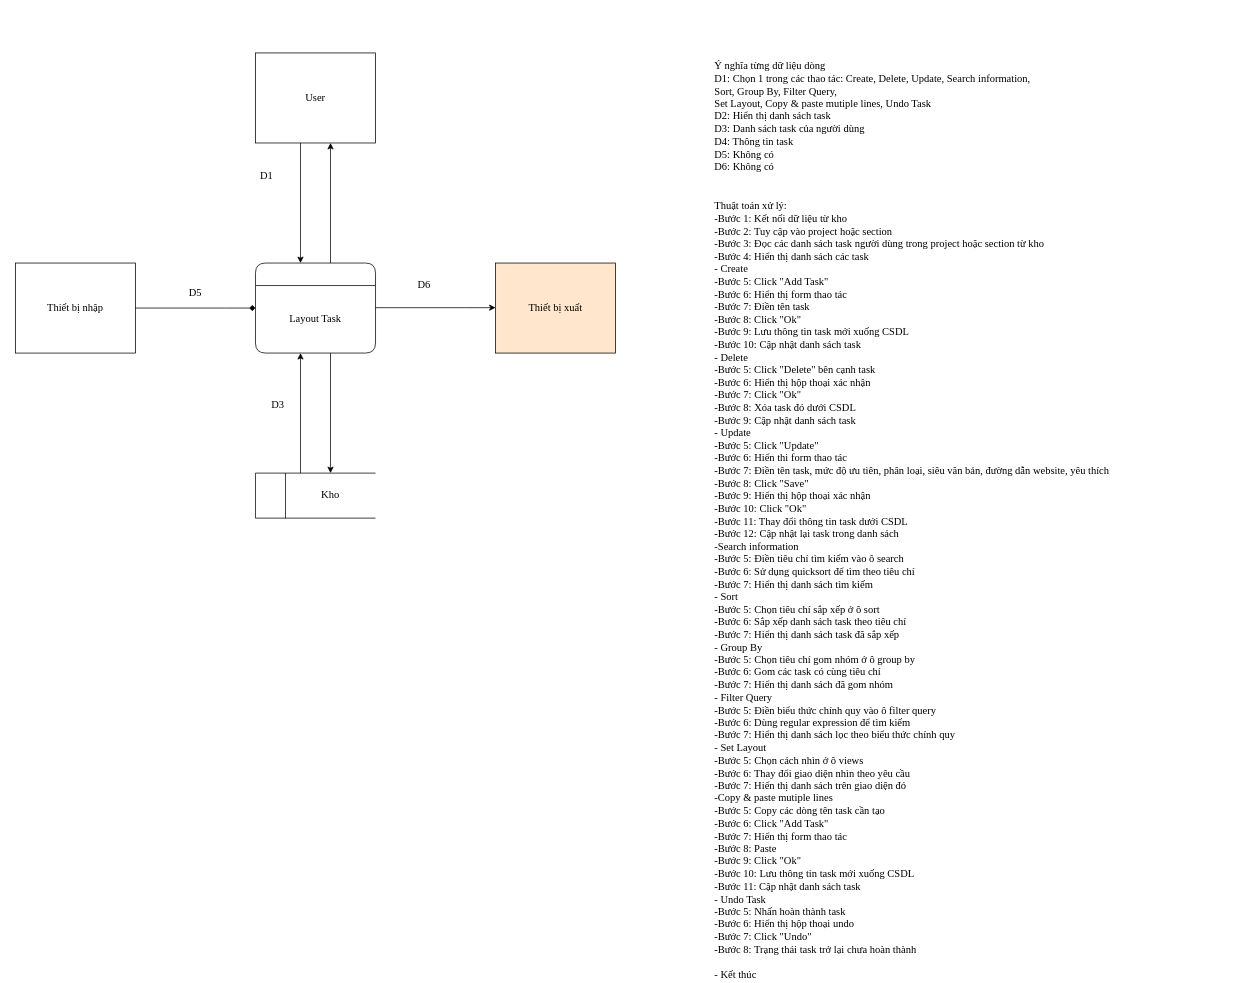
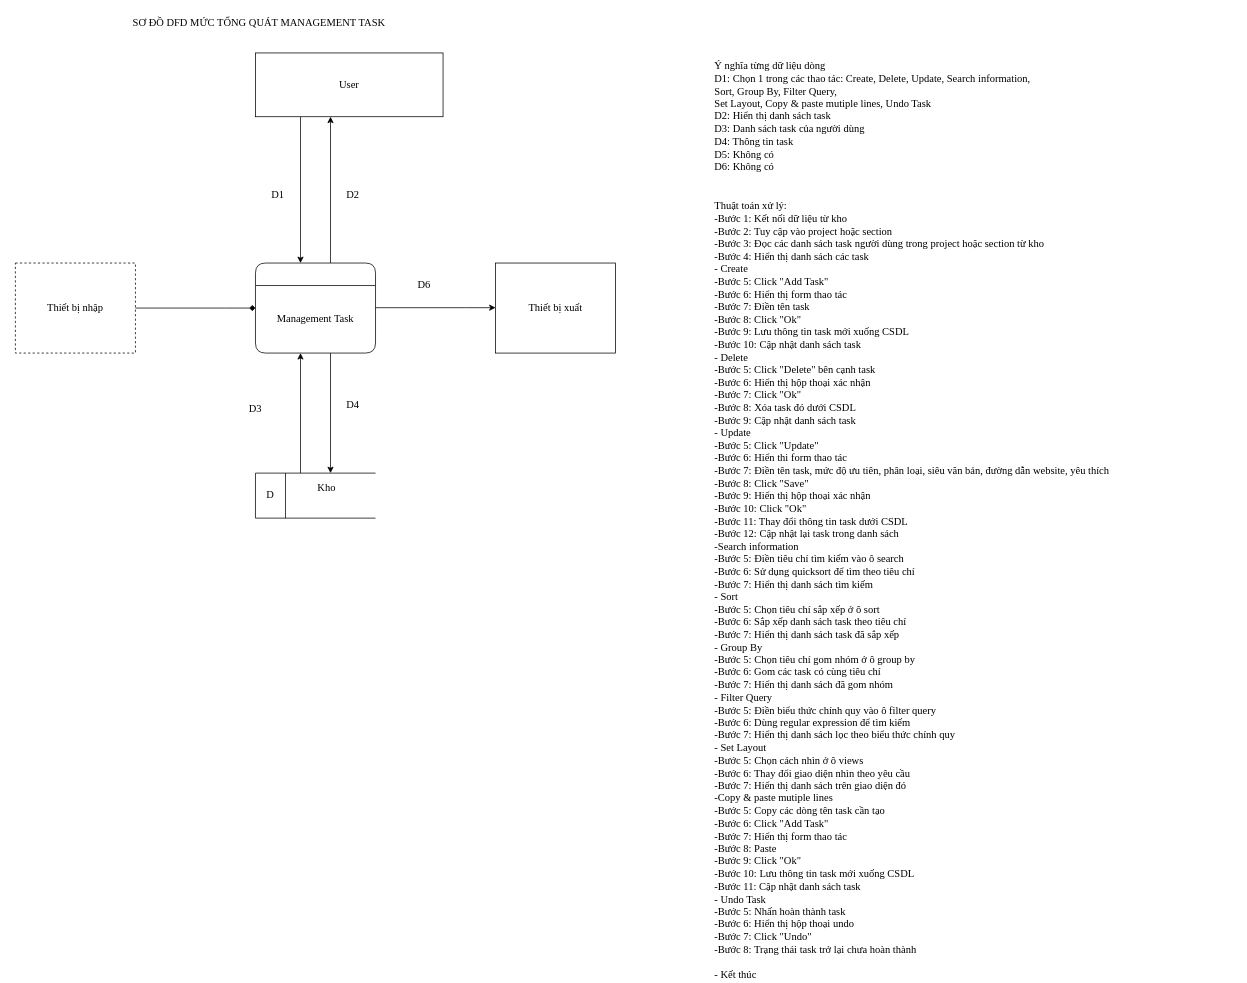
  <mxCell id="0" />
  <mxCell id="1" parent="0" />
+ <mxCell id="2" value="SƠ ĐỒ DFD MỨC TỔNG QUÁT MANAGEMENT TASK" style="text;html=1;strokeColor=none;fillColor=none;align=center;verticalAlign=middle;whiteSpace=wrap;rounded=0;fontFamily=Verdana;fontSize=14;" parent="1" vertex="1"><mxGeometry x="150" y="20" width="390" height="20" as="geometry" /></mxCell>
  <mxCell id="3" style="edgeStyle=orthogonalEdgeStyle;rounded=0;orthogonalLoop=1;jettySize=auto;html=1;" parent="1" source="4" target="7" edge="1"><mxGeometry relative="1" as="geometry"><mxPoint x="440" y="210" as="targetPoint" /><Array as="points"><mxPoint x="440" y="270" /><mxPoint x="440" y="270" /></Array></mxGeometry></mxCell>
  <mxCell id="4" value="" style="swimlane;childLayout=stackLayout;horizontal=1;startSize=30;horizontalStack=0;rounded=1;fontSize=14;fontStyle=0;strokeWidth=1;resizeParent=0;resizeLast=1;shadow=0;dashed=0;align=center;" parent="1" vertex="1"><mxGeometry x="340" y="350" width="160" height="120" as="geometry" /></mxCell>
- <mxCell id="5" value="&lt;font face=&quot;Verdana&quot;&gt;&lt;span style=&quot;font-size: 14px&quot;&gt;Layout Task&lt;/span&gt;&lt;/font&gt;" style="text;html=1;strokeColor=none;fillColor=none;align=center;verticalAlign=middle;whiteSpace=wrap;rounded=0;" parent="4" vertex="1"><mxGeometry y="30" width="160" height="90" as="geometry" /></mxCell>
+ <mxCell id="5" value="&lt;font face=&quot;Verdana&quot;&gt;&lt;span style=&quot;font-size: 14px&quot;&gt;Management Task&lt;/span&gt;&lt;/font&gt;" style="text;html=1;strokeColor=none;fillColor=none;align=center;verticalAlign=middle;whiteSpace=wrap;rounded=0;" parent="4" vertex="1"><mxGeometry y="30" width="160" height="90" as="geometry" /></mxCell>
  <mxCell id="6" style="edgeStyle=orthogonalEdgeStyle;rounded=0;orthogonalLoop=1;jettySize=auto;html=1;" parent="1" source="7" edge="1"><mxGeometry relative="1" as="geometry"><mxPoint x="400" y="350" as="targetPoint" /><Array as="points"><mxPoint x="400" y="350" /></Array></mxGeometry></mxCell>
- <mxCell id="7" value="&lt;font face=&quot;Verdana&quot; style=&quot;font-size: 14px&quot;&gt;User&lt;/font&gt;" style="rounded=0;whiteSpace=wrap;html=1;" parent="1" vertex="1"><mxGeometry x="340" y="70" width="160" height="120" as="geometry" /></mxCell>
- <mxCell id="8" value="&lt;font face=&quot;Verdana&quot; style=&quot;font-size: 14px&quot;&gt;Thiết bị nhập&lt;/font&gt;" style="rounded=0;whiteSpace=wrap;html=1;" parent="1" vertex="1"><mxGeometry x="20" y="350" width="160" height="120" as="geometry" /></mxCell>
- <mxCell id="9" value="&lt;font style=&quot;font-size: 14px&quot; face=&quot;Verdana&quot;&gt;Thiết bị xuất&lt;/font&gt;" style="rounded=0;whiteSpace=wrap;html=1;fillColor=#ffe6cc;" parent="1" vertex="1"><mxGeometry x="660" y="350" width="160" height="120" as="geometry" /></mxCell>
+ <mxCell id="7" value="&lt;font face=&quot;Verdana&quot; style=&quot;font-size: 14px&quot;&gt;User&lt;/font&gt;" style="rounded=0;whiteSpace=wrap;html=1;" parent="1" vertex="1"><mxGeometry x="340" y="70" width="250" height="85" as="geometry" /></mxCell>
+ <mxCell id="8" value="&lt;font face=&quot;Verdana&quot; style=&quot;font-size: 14px&quot;&gt;Thiết bị nhập&lt;/font&gt;" style="rounded=0;whiteSpace=wrap;html=1;dashed=1;" parent="1" vertex="1"><mxGeometry x="20" y="350" width="160" height="120" as="geometry" /></mxCell>
+ <mxCell id="9" value="&lt;font style=&quot;font-size: 14px&quot; face=&quot;Verdana&quot;&gt;Thiết bị xuất&lt;/font&gt;" style="rounded=0;whiteSpace=wrap;html=1;" parent="1" vertex="1"><mxGeometry x="660" y="350" width="160" height="120" as="geometry" /></mxCell>
  <mxCell id="10" value="" style="strokeWidth=1;html=1;shape=mxgraph.flowchart.annotation_1;align=left;pointerEvents=1;" parent="1" vertex="1"><mxGeometry x="340" y="630" width="160" height="60" as="geometry" /></mxCell>
  <mxCell id="11" value="" style="endArrow=none;html=1;" parent="1" edge="1"><mxGeometry width="50" height="50" relative="1" as="geometry"><mxPoint x="380" y="690" as="sourcePoint" /><mxPoint x="380" y="630" as="targetPoint" /></mxGeometry></mxCell>
+ <mxCell id="12" value="&lt;span style=&quot;font-size: 14px&quot;&gt;&lt;font style=&quot;font-size: 14px&quot;&gt;&lt;font style=&quot;vertical-align: inherit&quot;&gt;&lt;font style=&quot;vertical-align: inherit&quot;&gt;D&lt;/font&gt;&lt;/font&gt;&lt;/font&gt;&lt;/span&gt;" style="text;html=1;strokeColor=none;fillColor=none;align=center;verticalAlign=middle;whiteSpace=wrap;rounded=0;fontSize=14;fontFamily=Verdana;fontStyle=0" parent="1" vertex="1"><mxGeometry x="350" y="650" width="20" height="20" as="geometry" /></mxCell>
  <mxCell id="13" style="edgeStyle=orthogonalEdgeStyle;rounded=0;orthogonalLoop=1;jettySize=auto;html=1;" parent="1" edge="1"><mxGeometry relative="1" as="geometry"><mxPoint x="440" y="470" as="sourcePoint" /><mxPoint x="440" y="630" as="targetPoint" /><Array as="points"><mxPoint x="440" y="630" /></Array></mxGeometry></mxCell>
  <mxCell id="14" style="edgeStyle=orthogonalEdgeStyle;rounded=0;orthogonalLoop=1;jettySize=auto;html=1;" parent="1" edge="1"><mxGeometry relative="1" as="geometry"><mxPoint x="400" y="630" as="sourcePoint" /><mxPoint x="400" y="470" as="targetPoint" /><Array as="points"><mxPoint x="400" y="550" /><mxPoint x="400" y="550" /></Array></mxGeometry></mxCell>
  <mxCell id="15" style="edgeStyle=orthogonalEdgeStyle;rounded=0;orthogonalLoop=1;jettySize=auto;html=1;exitX=1;exitY=0.5;exitDx=0;exitDy=0;endArrow=diamond;" parent="1" source="8" target="5" edge="1"><mxGeometry relative="1" as="geometry"><mxPoint x="450" y="640" as="sourcePoint" /><mxPoint x="450" y="480" as="targetPoint" /><Array as="points"><mxPoint x="300" y="410" /><mxPoint x="300" y="410" /></Array></mxGeometry></mxCell>
  <mxCell id="16" style="edgeStyle=orthogonalEdgeStyle;rounded=0;orthogonalLoop=1;jettySize=auto;html=1;exitX=1;exitY=0.5;exitDx=0;exitDy=0;" parent="1" edge="1"><mxGeometry relative="1" as="geometry"><mxPoint x="500" y="409.5" as="sourcePoint" /><mxPoint x="660" y="409.5" as="targetPoint" /><Array as="points"><mxPoint x="620" y="409.5" /><mxPoint x="620" y="409.5" /></Array></mxGeometry></mxCell>
- <mxCell id="18" value="D1" style="text;html=1;strokeColor=none;fillColor=none;align=center;verticalAlign=middle;whiteSpace=wrap;rounded=0;fontFamily=Verdana;fontSize=14;" parent="1" vertex="1"><mxGeometry x="335" y="225" width="40" height="20" as="geometry" /></mxCell>
+ <mxCell id="17" value="D2" style="text;html=1;strokeColor=none;fillColor=none;align=center;verticalAlign=middle;whiteSpace=wrap;rounded=0;fontFamily=Verdana;fontSize=14;" parent="1" vertex="1"><mxGeometry x="450" y="250" width="40" height="20" as="geometry" /></mxCell>
+ <mxCell id="18" value="D1" style="text;html=1;strokeColor=none;fillColor=none;align=center;verticalAlign=middle;whiteSpace=wrap;rounded=0;fontFamily=Verdana;fontSize=14;" parent="1" vertex="1"><mxGeometry x="350" y="250" width="40" height="20" as="geometry" /></mxCell>
  <mxCell id="19" value="D6" style="text;html=1;strokeColor=none;fillColor=none;align=center;verticalAlign=middle;whiteSpace=wrap;rounded=0;fontFamily=Verdana;fontSize=14;" parent="1" vertex="1"><mxGeometry x="545" y="370" width="40" height="20" as="geometry" /></mxCell>
- <mxCell id="20" value="D5" style="text;html=1;strokeColor=none;fillColor=none;align=center;verticalAlign=middle;whiteSpace=wrap;rounded=0;fontFamily=Verdana;fontSize=14;" parent="1" vertex="1"><mxGeometry x="240" y="380" width="40" height="20" as="geometry" /></mxCell>
- <mxCell id="22" value="D3" style="text;html=1;strokeColor=none;fillColor=none;align=center;verticalAlign=middle;whiteSpace=wrap;rounded=0;fontFamily=Verdana;fontSize=14;" parent="1" vertex="1"><mxGeometry x="350" y="530" width="40" height="20" as="geometry" /></mxCell>
- <mxCell id="23" value="&lt;div&gt;&lt;span&gt;&lt;font face=&quot;verdana&quot;&gt;Kho&lt;/font&gt;&lt;/span&gt;&lt;/div&gt;" style="text;whiteSpace=wrap;html=1;fontSize=14;fontFamily=Verdana;align=center;" parent="1" vertex="1"><mxGeometry x="400" y="645" width="80" height="30" as="geometry" /></mxCell>
+ <mxCell id="21" value="D4" style="text;html=1;strokeColor=none;fillColor=none;align=center;verticalAlign=middle;whiteSpace=wrap;rounded=0;fontFamily=Verdana;fontSize=14;" parent="1" vertex="1"><mxGeometry x="455" y="530" width="30" height="20" as="geometry" /></mxCell>
+ <mxCell id="22" value="D3" style="text;html=1;strokeColor=none;fillColor=none;align=center;verticalAlign=middle;whiteSpace=wrap;rounded=0;fontFamily=Verdana;fontSize=14;" parent="1" vertex="1"><mxGeometry x="320" y="535" width="40" height="20" as="geometry" /></mxCell>
+ <mxCell id="23" value="&lt;div&gt;&lt;span&gt;&lt;font face=&quot;verdana&quot;&gt;Kho&lt;/font&gt;&lt;/span&gt;&lt;/div&gt;" style="text;whiteSpace=wrap;html=1;fontSize=14;fontFamily=Verdana;align=center;" parent="1" vertex="1"><mxGeometry x="395" y="635" width="80" height="30" as="geometry" /></mxCell>
  <mxCell id="24" value="&lt;font style=&quot;vertical-align: inherit&quot;&gt;&lt;font style=&quot;vertical-align: inherit&quot;&gt;Ý nghĩa từng dữ liệu dòng &lt;/font&gt;&lt;/font&gt;&lt;br&gt;&lt;font style=&quot;vertical-align: inherit&quot;&gt;&lt;font style=&quot;vertical-align: inherit&quot;&gt;D1: Chọn 1 trong các thao tác: Create, Delete, Update,&amp;nbsp;&lt;span style=&quot;text-align: center&quot;&gt;Search&amp;nbsp;&lt;/span&gt;&lt;span style=&quot;text-align: center&quot;&gt;information, Sort, Group By,&amp;nbsp;&lt;/span&gt;Filter Query,&amp;nbsp;&lt;br style=&quot;padding: 0px ; margin: 0px&quot;&gt;Set Layout,&amp;nbsp;&lt;span style=&quot;text-align: center&quot;&gt;Copy &amp;amp; paste&amp;nbsp;&lt;/span&gt;&lt;span style=&quot;text-align: center&quot;&gt;mutiple lines,&amp;nbsp;&lt;/span&gt;&lt;span style=&quot;text-align: center&quot;&gt;Undo Task&lt;/span&gt;&lt;br&gt;&lt;/font&gt;&lt;/font&gt;&lt;font style=&quot;vertical-align: inherit&quot;&gt;&lt;font style=&quot;vertical-align: inherit&quot;&gt;D2: Hiển thị danh sách task&lt;/font&gt;&lt;/font&gt;&lt;br&gt;&lt;font style=&quot;vertical-align: inherit&quot;&gt;&lt;font style=&quot;vertical-align: inherit&quot;&gt;D3: Danh sách task của người dùng&lt;/font&gt;&lt;/font&gt;&lt;br&gt;&lt;font style=&quot;vertical-align: inherit&quot;&gt;&lt;font style=&quot;vertical-align: inherit&quot;&gt;D4: Thông tin task&lt;/font&gt;&lt;/font&gt;&lt;br&gt;&lt;font style=&quot;vertical-align: inherit&quot;&gt;&lt;font style=&quot;vertical-align: inherit&quot;&gt;D5: Không có &lt;/font&gt;&lt;/font&gt;&lt;br&gt;&lt;font style=&quot;vertical-align: inherit&quot;&gt;&lt;font style=&quot;vertical-align: inherit&quot;&gt;D6: Không có&lt;/font&gt;&lt;/font&gt;" style="text;html=1;strokeColor=none;fillColor=none;align=left;verticalAlign=middle;whiteSpace=wrap;rounded=0;fontFamily=Verdana;fontSize=14;" parent="1" vertex="1"><mxGeometry x="950" y="50" width="440" height="210" as="geometry" /></mxCell>
  <mxCell id="25" value="&lt;font face=&quot;Verdana&quot; style=&quot;font-size: 14px&quot;&gt;&lt;span style=&quot;font-size: 14px&quot;&gt;Thuật toán xử lý:&lt;br&gt;&lt;/span&gt;&lt;/font&gt;&lt;span style=&quot;font-family: &amp;#34;verdana&amp;#34; ; font-size: 14px&quot;&gt;-Bước 1: Kết nối dữ liệu từ kho&lt;/span&gt;&lt;font face=&quot;Verdana&quot; style=&quot;font-size: 14px&quot;&gt;&lt;br&gt;&lt;span style=&quot;font-size: 14px&quot;&gt;-Bước 2: Tuy cập vào project hoặc section&lt;/span&gt;&lt;span style=&quot;font-size: 14px&quot;&gt;&lt;br&gt;&lt;/span&gt;-Bước 3: Đọc các danh sách task người dùng trong project hoặc section từ kho&lt;br&gt;-Bước 4: Hiển thị danh sách các task&lt;br&gt;&lt;/font&gt;&lt;span style=&quot;font-family: &amp;#34;verdana&amp;#34; ; font-size: 14px&quot;&gt;- Create&lt;/span&gt;&lt;font face=&quot;Verdana&quot; style=&quot;font-size: 14px&quot;&gt;&lt;br&gt;-Bước 5: Click &quot;Add Task&quot;&lt;br&gt;&lt;span style=&quot;font-size: 14px&quot;&gt;-Bước 6: Hiển thị form thao tác&lt;br&gt;-Bước 7: Điền tên task&lt;br&gt;&lt;/span&gt;-Bước 8: Click &quot;Ok&quot;&lt;br&gt;-Bước 9: Lưu thông tin task mới xuống CSDL&lt;br&gt;&lt;/font&gt;&lt;font face=&quot;Verdana&quot; style=&quot;font-size: 14px&quot;&gt;-Bước 10: Cập nhật danh sách task&lt;br&gt;- Delete&lt;br&gt;-Bước 5: Click &quot;Delete&quot; bên cạnh task&amp;nbsp;&lt;br&gt;-Bước 6:&amp;nbsp;&lt;/font&gt;&lt;span style=&quot;font-family: &amp;#34;verdana&amp;#34; ; font-size: 14px&quot;&gt;Hiển thị hộp thoại xác nhận&lt;/span&gt;&lt;font face=&quot;Verdana&quot; style=&quot;font-size: 14px&quot;&gt;&lt;br&gt;-Bước 7:&amp;nbsp;&lt;/font&gt;&lt;span style=&quot;font-family: &amp;#34;verdana&amp;#34; ; font-size: 14px&quot;&gt;Click &quot;Ok&quot;&lt;/span&gt;&lt;font face=&quot;Verdana&quot; style=&quot;font-size: 14px&quot;&gt;&lt;br&gt;-Bước 8:&amp;nbsp;&lt;/font&gt;&lt;span style=&quot;font-family: &amp;#34;verdana&amp;#34; ; font-size: 14px&quot;&gt;Xóa task đó dưới CSDL&lt;/span&gt;&lt;font face=&quot;Verdana&quot; style=&quot;font-size: 14px&quot;&gt;&lt;br&gt;-Bước 9:&amp;nbsp;&lt;/font&gt;&lt;span style=&quot;font-family: &amp;#34;verdana&amp;#34; ; font-size: 14px&quot;&gt;Cập nhật danh sách task&lt;br&gt;&lt;/span&gt;&lt;font face=&quot;Verdana&quot; style=&quot;font-size: 14px&quot;&gt;- Update&lt;br&gt;&lt;/font&gt;&lt;font face=&quot;Verdana&quot; style=&quot;font-size: 14px&quot;&gt;-Bước 5: Click &quot;Update&quot;&lt;br&gt;-&lt;/font&gt;&lt;span style=&quot;font-family: &amp;#34;verdana&amp;#34; ; font-size: 14px&quot;&gt;Bước 6: Hiển thi form thao tác&lt;br&gt;&lt;/span&gt;&lt;font face=&quot;Verdana&quot; style=&quot;font-size: 14px&quot;&gt;-&lt;/font&gt;&lt;span style=&quot;font-family: &amp;#34;verdana&amp;#34; ; font-size: 14px&quot;&gt;Bước 7: Điền tên task, mức độ ưu tiên, phân loại, siêu văn bản, đường dẫn website, yêu thích&lt;br&gt;&lt;/span&gt;&lt;font face=&quot;Verdana&quot; style=&quot;font-size: 14px&quot;&gt;-&lt;/font&gt;&lt;span style=&quot;font-family: &amp;#34;verdana&amp;#34; ; font-size: 14px&quot;&gt;Bước 8: Click &quot;Save&quot;&lt;br&gt;&lt;/span&gt;&lt;font face=&quot;Verdana&quot; style=&quot;font-size: 14px&quot;&gt;-&lt;/font&gt;&lt;span style=&quot;font-family: &amp;#34;verdana&amp;#34; ; font-size: 14px&quot;&gt;Bước 9:&amp;nbsp;&lt;/span&gt;&lt;font face=&quot;Verdana&quot; style=&quot;font-size: 14px&quot;&gt;Hiển thị hộp thoại xác nhận&lt;br&gt;-&lt;/font&gt;&lt;span style=&quot;font-family: &amp;#34;verdana&amp;#34; ; font-size: 14px&quot;&gt;Bước 10: Click &quot;Ok&quot;&lt;br&gt;&lt;/span&gt;&lt;font face=&quot;Verdana&quot; style=&quot;font-size: 14px&quot;&gt;-&lt;/font&gt;&lt;span style=&quot;font-family: &amp;#34;verdana&amp;#34; ; font-size: 14px&quot;&gt;Bước 11: Thay đổi thông tin task dưới CSDL&lt;br&gt;&lt;/span&gt;&lt;font face=&quot;Verdana&quot; style=&quot;font-size: 14px&quot;&gt;-&lt;/font&gt;&lt;font face=&quot;verdana&quot;&gt;&lt;span style=&quot;font-size: 14px&quot;&gt;Bước 12: Cập nhật lại task trong danh sách&lt;br&gt;&lt;/span&gt;&lt;/font&gt;&lt;span style=&quot;font-family: &amp;#34;verdana&amp;#34; ; font-size: 14px ; text-align: center&quot;&gt;-Search&amp;nbsp;&lt;/span&gt;&lt;span style=&quot;font-family: &amp;#34;verdana&amp;#34; ; font-size: 14px ; text-align: center&quot;&gt;information&lt;br&gt;-&lt;/span&gt;&lt;span style=&quot;font-family: &amp;#34;verdana&amp;#34; ; font-size: 14px&quot;&gt;Bước 5: Điền tiêu chí tìm kiếm vào ô search&lt;br&gt;&lt;/span&gt;&lt;span style=&quot;font-family: &amp;#34;verdana&amp;#34; ; font-size: 14px ; text-align: center&quot;&gt;-Bước 6: Sử dụng quicksort để tìm theo tiêu chí&lt;br&gt;-Bước 7: Hiển thị danh sách tìm kiếm&lt;br&gt;- Sort&lt;br&gt;&lt;/span&gt;&lt;span style=&quot;font-family: &amp;#34;verdana&amp;#34; ; font-size: 14px ; text-align: center&quot;&gt;-&lt;/span&gt;&lt;span style=&quot;font-family: &amp;#34;verdana&amp;#34; ; font-size: 14px&quot;&gt;Bước 5: Chọn tiêu chí sắp xếp ở ô sort&lt;br&gt;&lt;/span&gt;&lt;span style=&quot;font-family: &amp;#34;verdana&amp;#34; ; font-size: 14px ; text-align: center&quot;&gt;-Bước 6: Sắp xếp danh sách task theo tiêu chí&lt;br&gt;-Bước 7: Hiển thị danh sách task đã sắp xếp&lt;br&gt;&lt;/span&gt;&lt;span style=&quot;font-family: &amp;#34;verdana&amp;#34; ; font-size: 14px ; text-align: center&quot;&gt;- Group By&lt;br&gt;&lt;/span&gt;&lt;span style=&quot;font-family: &amp;#34;verdana&amp;#34; ; font-size: 14px ; text-align: center&quot;&gt;-&lt;/span&gt;&lt;span style=&quot;font-family: &amp;#34;verdana&amp;#34; ; font-size: 14px&quot;&gt;Bước 5: Chọn tiêu chí gom nhóm ở ô group by&lt;br&gt;&lt;/span&gt;&lt;span style=&quot;font-family: &amp;#34;verdana&amp;#34; ; font-size: 14px ; text-align: center&quot;&gt;-Bước 6: Gom các task có cùng tiêu chí&lt;br&gt;-Bước 7: Hiển thị danh sách đã gom nhóm&lt;/span&gt;&lt;span style=&quot;font-family: &amp;#34;verdana&amp;#34; ; font-size: 14px ; text-align: center&quot;&gt;&lt;br&gt;&lt;/span&gt;&lt;span style=&quot;font-family: &amp;#34;verdana&amp;#34; ; font-size: 14px&quot;&gt;- Filter Query&lt;br&gt;&lt;/span&gt;&lt;span style=&quot;font-family: &amp;#34;verdana&amp;#34; ; font-size: 14px ; text-align: center&quot;&gt;-&lt;/span&gt;&lt;span style=&quot;font-family: &amp;#34;verdana&amp;#34; ; font-size: 14px&quot;&gt;Bước 5: Điền biểu thức chính quy vào ô filter query&lt;br&gt;&lt;/span&gt;&lt;span style=&quot;text-align: center&quot;&gt;&lt;font face=&quot;verdana&quot;&gt;&lt;span style=&quot;font-size: 14px&quot;&gt;-Bước 6: Dùng regular expression để tìm kiếm&amp;nbsp;&lt;/span&gt;&lt;/font&gt;&lt;br&gt;&lt;font face=&quot;verdana&quot;&gt;&lt;span style=&quot;font-size: 14px&quot;&gt;-Bước 7: Hiển thị danh sách lọc theo biểu thức chính quy&lt;/span&gt;&lt;/font&gt;&lt;/span&gt;&lt;br style=&quot;font-family: &amp;#34;verdana&amp;#34; ; font-size: 14px ; padding: 0px ; margin: 0px&quot;&gt;&lt;span style=&quot;font-family: &amp;#34;verdana&amp;#34; ; font-size: 14px&quot;&gt;- Set Layout&lt;br&gt;&lt;/span&gt;&lt;span style=&quot;font-family: &amp;#34;verdana&amp;#34; ; font-size: 14px ; text-align: center&quot;&gt;-&lt;/span&gt;&lt;span style=&quot;font-family: &amp;#34;verdana&amp;#34; ; font-size: 14px&quot;&gt;Bước 5: Chọn cách nhìn ở ô views&lt;br&gt;&lt;/span&gt;&lt;span style=&quot;text-align: center&quot;&gt;&lt;font face=&quot;verdana&quot;&gt;&lt;span style=&quot;font-size: 14px&quot;&gt;-Bước 6: Thay đổi giao diện nhìn theo yêu cầu&lt;/span&gt;&lt;/font&gt;&lt;br&gt;&lt;font face=&quot;verdana&quot;&gt;&lt;span style=&quot;font-size: 14px&quot;&gt;-Bước 7: Hiển thị danh sách trên giao diện đó&lt;/span&gt;&lt;/font&gt;&lt;/span&gt;&lt;br&gt;&lt;span style=&quot;font-family: &amp;#34;verdana&amp;#34; ; font-size: 14px&quot;&gt;-&lt;/span&gt;&lt;span style=&quot;font-family: &amp;#34;verdana&amp;#34; ; font-size: 14px ; text-align: center&quot;&gt;Copy &amp;amp; paste&amp;nbsp;&lt;/span&gt;&lt;span style=&quot;font-family: &amp;#34;verdana&amp;#34; ; font-size: 14px ; text-align: center&quot;&gt;mutiple lines&lt;br&gt;-&lt;/span&gt;&lt;span style=&quot;font-family: &amp;#34;verdana&amp;#34; ; font-size: 14px&quot;&gt;Bước 5: Copy các dòng tên task cần tạo&lt;br&gt;&lt;/span&gt;&lt;font face=&quot;Verdana&quot; style=&quot;font-size: 14px&quot;&gt;-Bước 6: Click &quot;Add Task&quot;&lt;br&gt;-Bước 7: Hiển thị form thao tác&lt;br&gt;-Bước 8: Paste&amp;nbsp;&lt;br&gt;-Bước 9: Click &quot;Ok&quot;&lt;br&gt;-Bước 10: Lưu thông tin task mới xuống CSDL&lt;br&gt;&lt;/font&gt;&lt;font face=&quot;Verdana&quot; style=&quot;font-size: 14px&quot;&gt;-Bước 11: Cập nhật danh sách task&lt;/font&gt;&lt;span style=&quot;font-family: &amp;#34;verdana&amp;#34; ; font-size: 14px ; text-align: center&quot;&gt;&lt;br&gt;&lt;/span&gt;&lt;span style=&quot;font-family: &amp;#34;verdana&amp;#34; ; font-size: 14px ; text-align: center&quot;&gt;- Undo Task&lt;br&gt;&lt;/span&gt;&lt;span style=&quot;font-family: &amp;#34;verdana&amp;#34; ; font-size: 14px ; text-align: center&quot;&gt;-&lt;/span&gt;&lt;span style=&quot;font-family: &amp;#34;verdana&amp;#34; ; font-size: 14px&quot;&gt;Bước 5: Nhấn hoàn thành task&lt;br&gt;&lt;/span&gt;&lt;span style=&quot;text-align: center&quot;&gt;&lt;font face=&quot;verdana&quot;&gt;&lt;span style=&quot;font-size: 14px&quot;&gt;-Bước 6: Hiển thị hộp thoại undo&lt;/span&gt;&lt;/font&gt;&lt;br&gt;&lt;font face=&quot;verdana&quot;&gt;&lt;span style=&quot;font-size: 14px&quot;&gt;-Bước 7: Click &quot;Undo&quot;&lt;br&gt;&lt;/span&gt;&lt;/font&gt;&lt;/span&gt;&lt;font face=&quot;Verdana&quot; style=&quot;font-size: 14px&quot;&gt;-Bước 8: Trạng thái task trở lại chưa hoàn thành&lt;br&gt;&lt;br&gt;&lt;/font&gt;&lt;span style=&quot;font-family: &amp;#34;verdana&amp;#34; ; font-size: 14px&quot;&gt;- Kết thúc&lt;/span&gt;&lt;font face=&quot;Verdana&quot; style=&quot;font-size: 14px&quot;&gt;&lt;br&gt;&lt;/font&gt;" style="text;whiteSpace=wrap;html=1;" parent="1" vertex="1"><mxGeometry x="950" y="260" width="690" height="1020" as="geometry" /></mxCell>
